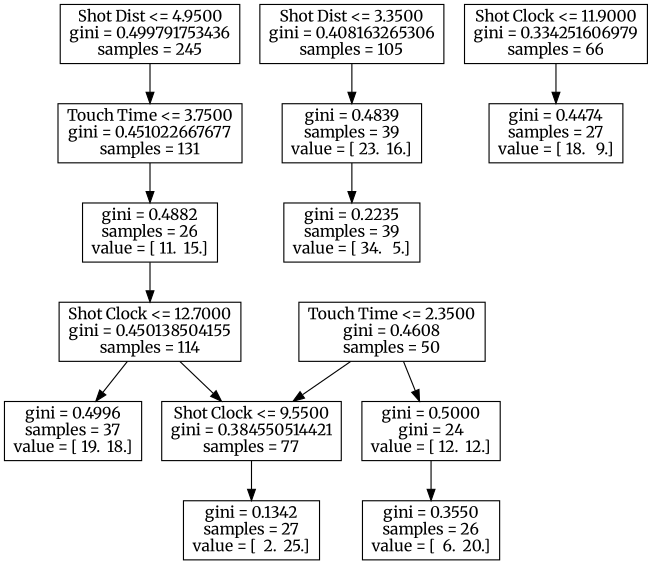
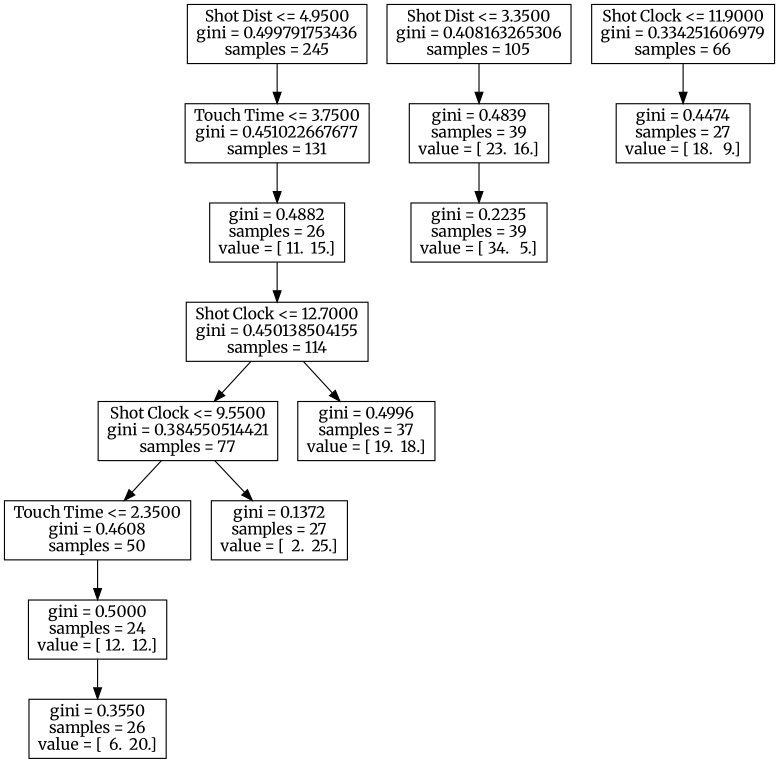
  digraph {
    fontname=Merriweather
    node [fontname=Merriweather shape=box]
    edge [fontname=Merriweather]
    n1 [label="Shot Dist <= 4.9500\ngini = 0.499791753436\nsamples = 245"]
    n2 [label="Touch Time <= 3.7500\ngini = 0.451022667677\nsamples = 131"]
    n3 [label="gini = 0.4882\nsamples = 26\nvalue = [ 11.  15.]"]
    n4 [label="Shot Clock <= 12.7000\ngini = 0.450138504155\nsamples = 114"]
    n5 [label="Shot Clock <= 9.5500\ngini = 0.384550514421\nsamples = 77"]
    n6 [label="gini = 0.4996\nsamples = 37\nvalue = [ 19.  18.]"]
    n7 [label="Shot Dist <= 3.3500\ngini = 0.408163265306\nsamples = 105"]
    n8 [label="gini = 0.4839\nsamples = 39\nvalue = [ 23.  16.]"]
    n9 [label="Shot Clock <= 11.9000\ngini = 0.334251606979\nsamples = 66"]
    n10 [label="gini = 0.4474\nsamples = 27\nvalue = [ 18.   9.]"]
    n11 [label="gini = 0.2235\nsamples = 39\nvalue = [ 34.   5.]"]
    n12 [label="Touch Time <= 2.3500\ngini = 0.4608\nsamples = 50"]
-   n13 [label="gini = 0.1342\nsamples = 27\nvalue = [  2.  25.]"]
-   n14 [label="gini = 0.5000\ngini = 24\nvalue = [ 12.  12.]"]
+   n13 [label="gini = 0.1372\nsamples = 27\nvalue = [  2.  25.]"]
+   n14 [label="gini = 0.5000\nsamples = 24\nvalue = [ 12.  12.]"]
    n15 [label="gini = 0.3550\nsamples = 26\nvalue = [  6.  20.]"]
    n1 -> n2
    n2 -> n3
    n3 -> n4
    n4 -> n5
    n4 -> n6
-   n12 -> n5
+   n5 -> n12
    n5 -> n13
    n7 -> n8
    n8 -> n11
    n9 -> n10
    n12 -> n14
    n14 -> n15
  }
